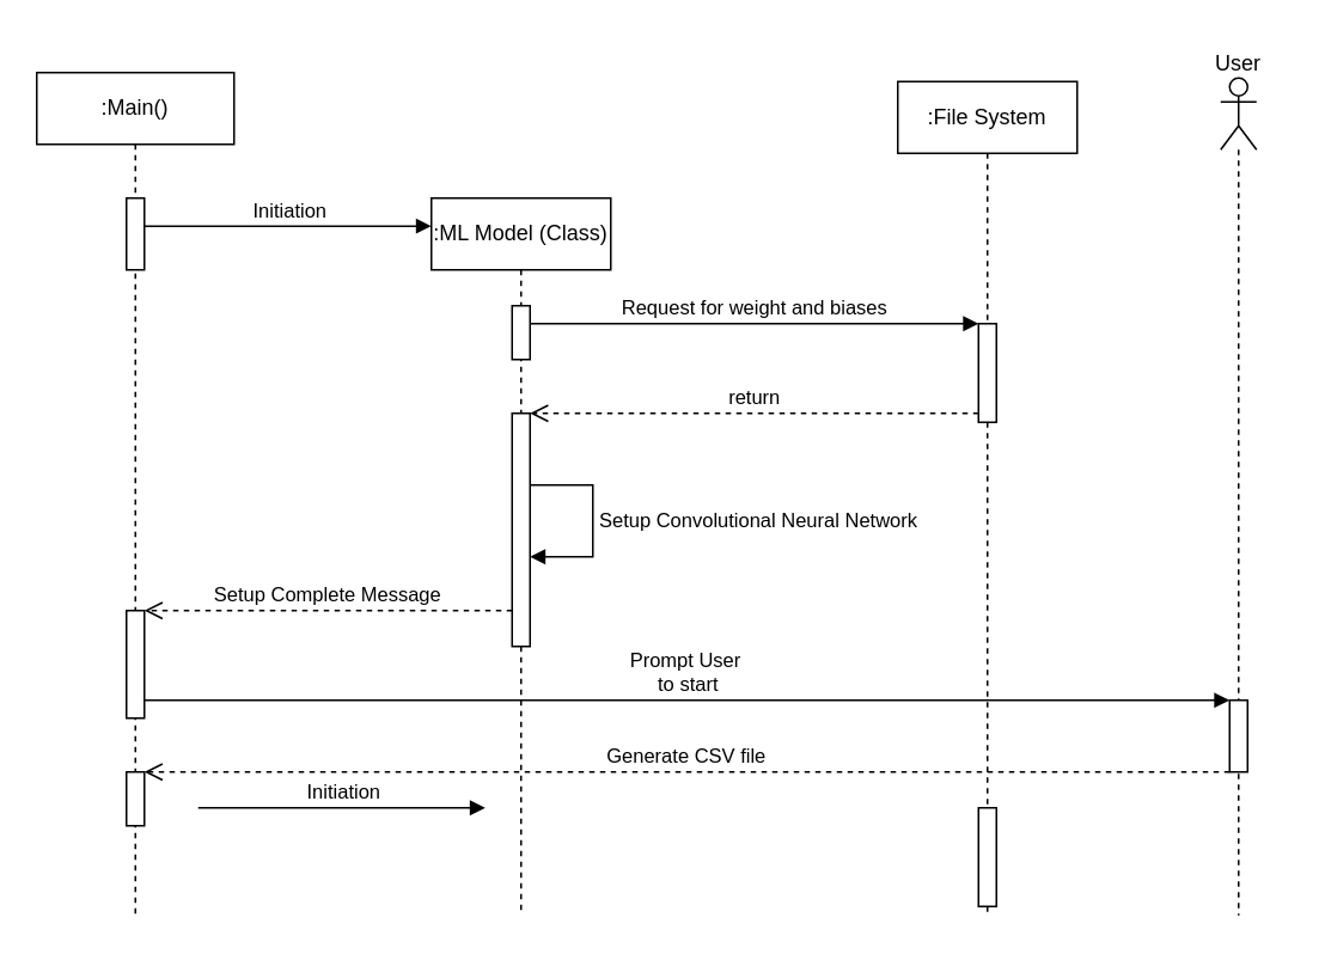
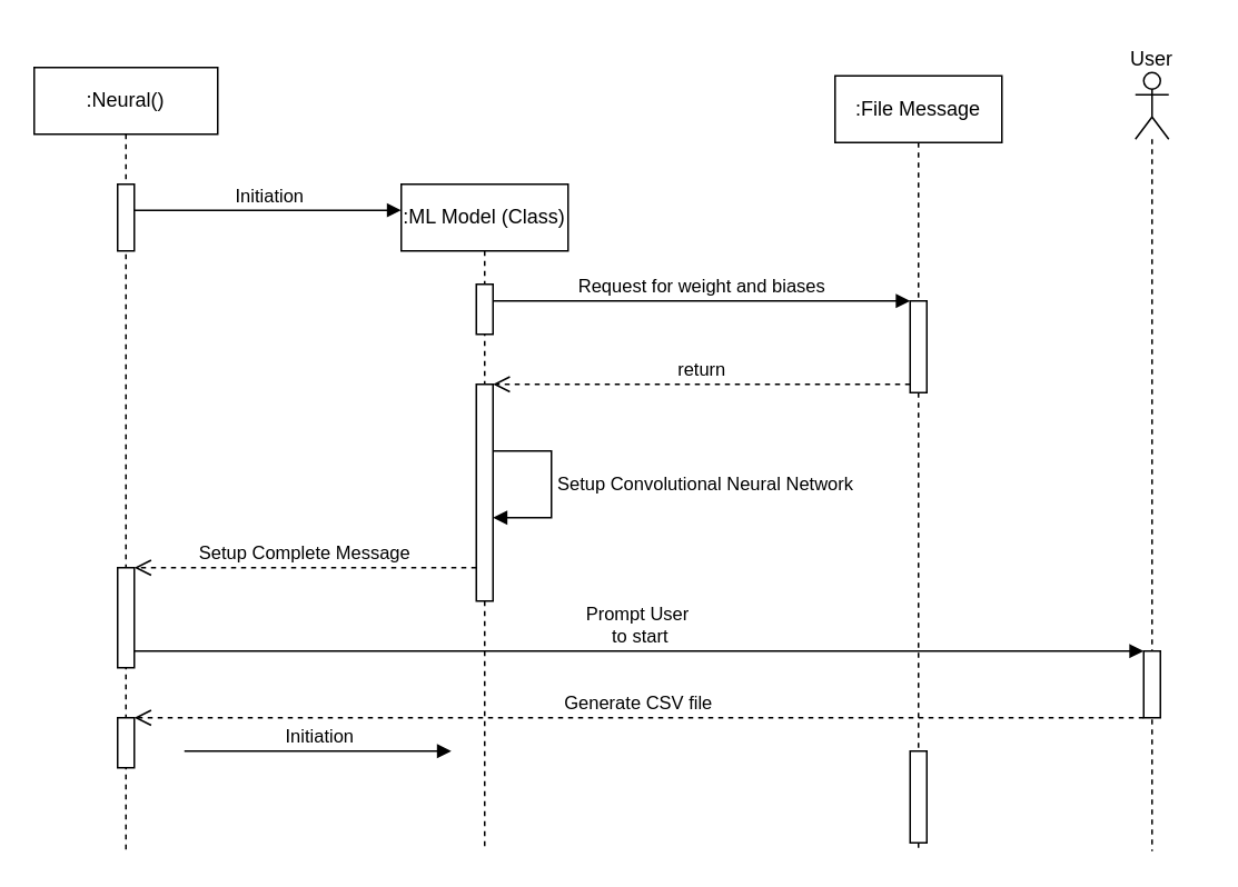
  <mxCell id="0" />
  <mxCell id="1" parent="0" />
  <mxCell id="2" value=":ML Model (Class)" style="shape=umlLifeline;perimeter=lifelinePerimeter;whiteSpace=wrap;html=1;container=0;dropTarget=0;collapsible=0;recursiveResize=0;outlineConnect=0;portConstraint=eastwest;newEdgeStyle={&quot;edgeStyle&quot;:&quot;elbowEdgeStyle&quot;,&quot;elbow&quot;:&quot;vertical&quot;,&quot;curved&quot;:0,&quot;rounded&quot;:0};" parent="1" vertex="1"><mxGeometry x="240" y="110" width="100" height="400" as="geometry" /></mxCell>
  <mxCell id="3" value="" style="html=1;points=[];perimeter=orthogonalPerimeter;outlineConnect=0;targetShapes=umlLifeline;portConstraint=eastwest;newEdgeStyle={&quot;edgeStyle&quot;:&quot;elbowEdgeStyle&quot;,&quot;elbow&quot;:&quot;vertical&quot;,&quot;curved&quot;:0,&quot;rounded&quot;:0};" parent="2" vertex="1"><mxGeometry x="45" y="120" width="10" height="130" as="geometry" /></mxCell>
  <mxCell id="4" value="Setup Convolutional Neural Network" style="html=1;align=left;spacingLeft=2;endArrow=block;rounded=0;edgeStyle=orthogonalEdgeStyle;curved=0;rounded=0;" parent="2" edge="1"><mxGeometry relative="1" as="geometry"><mxPoint x="55" y="160" as="sourcePoint" /><Array as="points"><mxPoint x="90" y="160" /><mxPoint x="90" y="200" /></Array><mxPoint x="55" y="200" as="targetPoint" /></mxGeometry></mxCell>
  <mxCell id="5" value="" style="html=1;points=[];perimeter=orthogonalPerimeter;outlineConnect=0;targetShapes=umlLifeline;portConstraint=eastwest;newEdgeStyle={&quot;edgeStyle&quot;:&quot;elbowEdgeStyle&quot;,&quot;elbow&quot;:&quot;vertical&quot;,&quot;curved&quot;:0,&quot;rounded&quot;:0};" parent="2" vertex="1"><mxGeometry x="45" y="60" width="10" height="30" as="geometry" /></mxCell>
- <mxCell id="6" value=":File System" style="shape=umlLifeline;perimeter=lifelinePerimeter;whiteSpace=wrap;html=1;container=0;dropTarget=0;collapsible=0;recursiveResize=0;outlineConnect=0;portConstraint=eastwest;newEdgeStyle={&quot;edgeStyle&quot;:&quot;elbowEdgeStyle&quot;,&quot;elbow&quot;:&quot;vertical&quot;,&quot;curved&quot;:0,&quot;rounded&quot;:0};" parent="1" vertex="1"><mxGeometry x="500" y="45" width="100" height="465" as="geometry" /></mxCell>
+ <mxCell id="6" value=":File Message" style="shape=umlLifeline;perimeter=lifelinePerimeter;whiteSpace=wrap;html=1;container=0;dropTarget=0;collapsible=0;recursiveResize=0;outlineConnect=0;portConstraint=eastwest;newEdgeStyle={&quot;edgeStyle&quot;:&quot;elbowEdgeStyle&quot;,&quot;elbow&quot;:&quot;vertical&quot;,&quot;curved&quot;:0,&quot;rounded&quot;:0};" parent="1" vertex="1"><mxGeometry x="500" y="45" width="100" height="465" as="geometry" /></mxCell>
  <mxCell id="7" value="" style="html=1;points=[[0,0,0,0,5],[0,1,0,0,-5],[1,0,0,0,5],[1,1,0,0,-5]];perimeter=orthogonalPerimeter;outlineConnect=0;targetShapes=umlLifeline;portConstraint=eastwest;newEdgeStyle={&quot;curved&quot;:0,&quot;rounded&quot;:0};" parent="6" vertex="1"><mxGeometry x="45" y="135" width="10" height="55" as="geometry" /></mxCell>
  <mxCell id="8" value="" style="html=1;points=[[0,0,0,0,5],[0,1,0,0,-5],[1,0,0,0,5],[1,1,0,0,-5]];perimeter=orthogonalPerimeter;outlineConnect=0;targetShapes=umlLifeline;portConstraint=eastwest;newEdgeStyle={&quot;curved&quot;:0,&quot;rounded&quot;:0};" vertex="1" parent="6"><mxGeometry x="45" y="405" width="10" height="55" as="geometry" /></mxCell>
  <mxCell id="9" value="" style="shape=umlLifeline;perimeter=lifelinePerimeter;whiteSpace=wrap;html=1;container=1;dropTarget=0;collapsible=0;recursiveResize=0;outlineConnect=0;portConstraint=eastwest;newEdgeStyle={&quot;curved&quot;:0,&quot;rounded&quot;:0};participant=umlActor;" parent="1" vertex="1"><mxGeometry x="680" y="43" width="20" height="467" as="geometry" /></mxCell>
  <mxCell id="10" value="" style="html=1;points=[];perimeter=orthogonalPerimeter;outlineConnect=0;targetShapes=umlLifeline;portConstraint=eastwest;newEdgeStyle={&quot;edgeStyle&quot;:&quot;elbowEdgeStyle&quot;,&quot;elbow&quot;:&quot;vertical&quot;,&quot;curved&quot;:0,&quot;rounded&quot;:0};" parent="9" vertex="1"><mxGeometry x="5" y="347" width="10" height="40" as="geometry" /></mxCell>
- <mxCell id="11" value=":Main()" style="shape=umlLifeline;perimeter=lifelinePerimeter;whiteSpace=wrap;html=1;container=0;dropTarget=0;collapsible=0;recursiveResize=0;outlineConnect=0;portConstraint=eastwest;newEdgeStyle={&quot;edgeStyle&quot;:&quot;elbowEdgeStyle&quot;,&quot;elbow&quot;:&quot;vertical&quot;,&quot;curved&quot;:0,&quot;rounded&quot;:0};" parent="1" vertex="1"><mxGeometry x="20" y="40" width="110" height="470" as="geometry" /></mxCell>
+ <mxCell id="11" value=":Neural()" style="shape=umlLifeline;perimeter=lifelinePerimeter;whiteSpace=wrap;html=1;container=0;dropTarget=0;collapsible=0;recursiveResize=0;outlineConnect=0;portConstraint=eastwest;newEdgeStyle={&quot;edgeStyle&quot;:&quot;elbowEdgeStyle&quot;,&quot;elbow&quot;:&quot;vertical&quot;,&quot;curved&quot;:0,&quot;rounded&quot;:0};" parent="1" vertex="1"><mxGeometry x="20" y="40" width="110" height="470" as="geometry" /></mxCell>
  <mxCell id="12" value="" style="html=1;points=[];perimeter=orthogonalPerimeter;outlineConnect=0;targetShapes=umlLifeline;portConstraint=eastwest;newEdgeStyle={&quot;edgeStyle&quot;:&quot;elbowEdgeStyle&quot;,&quot;elbow&quot;:&quot;vertical&quot;,&quot;curved&quot;:0,&quot;rounded&quot;:0};" parent="11" vertex="1"><mxGeometry x="50" y="70" width="10" height="40" as="geometry" /></mxCell>
  <mxCell id="13" value="" style="html=1;points=[];perimeter=orthogonalPerimeter;outlineConnect=0;targetShapes=umlLifeline;portConstraint=eastwest;newEdgeStyle={&quot;edgeStyle&quot;:&quot;elbowEdgeStyle&quot;,&quot;elbow&quot;:&quot;vertical&quot;,&quot;curved&quot;:0,&quot;rounded&quot;:0};" parent="11" vertex="1"><mxGeometry x="50" y="300" width="10" height="60" as="geometry" /></mxCell>
  <mxCell id="14" value="" style="html=1;points=[];perimeter=orthogonalPerimeter;outlineConnect=0;targetShapes=umlLifeline;portConstraint=eastwest;newEdgeStyle={&quot;edgeStyle&quot;:&quot;elbowEdgeStyle&quot;,&quot;elbow&quot;:&quot;vertical&quot;,&quot;curved&quot;:0,&quot;rounded&quot;:0};" parent="11" vertex="1"><mxGeometry x="50" y="390" width="10" height="30" as="geometry" /></mxCell>
  <mxCell id="15" value="Initiation" style="html=1;verticalAlign=bottom;endArrow=block;curved=0;rounded=0;entryX=0;entryY=0.039;entryDx=0;entryDy=0;entryPerimeter=0;" parent="1" source="12" target="2" edge="1"><mxGeometry x="0.007" width="80" relative="1" as="geometry"><mxPoint x="190" y="120" as="sourcePoint" /><mxPoint x="270" y="120" as="targetPoint" /><mxPoint as="offset" /></mxGeometry></mxCell>
  <mxCell id="16" value="Request for weight and biases" style="html=1;verticalAlign=bottom;endArrow=block;curved=0;rounded=0;" parent="1" edge="1" target="7"><mxGeometry relative="1" as="geometry"><mxPoint x="295" y="180" as="sourcePoint" /><mxPoint x="555" y="180" as="targetPoint" /></mxGeometry></mxCell>
  <mxCell id="17" value="return" style="html=1;verticalAlign=bottom;endArrow=open;dashed=1;endSize=8;curved=0;rounded=0;exitX=0;exitY=1;exitDx=0;exitDy=-5;" parent="1" source="7" target="3" edge="1"><mxGeometry relative="1" as="geometry"><mxPoint x="390" y="250" as="targetPoint" /></mxGeometry></mxCell>
  <mxCell id="18" value="User" style="text;strokeColor=none;align=center;fillColor=none;html=1;verticalAlign=middle;whiteSpace=wrap;rounded=0;" parent="1" vertex="1"><mxGeometry x="660" y="20" width="60" height="30" as="geometry" /></mxCell>
  <mxCell id="19" value="Setup Complete Message" style="html=1;verticalAlign=bottom;endArrow=open;dashed=1;endSize=8;curved=0;rounded=0;" parent="1" source="3" target="13" edge="1"><mxGeometry relative="1" as="geometry"><mxPoint x="345" y="350" as="sourcePoint" /><mxPoint x="155" y="350" as="targetPoint" /></mxGeometry></mxCell>
  <mxCell id="20" value="Prompt User&amp;nbsp;&lt;br&gt;to start" style="html=1;verticalAlign=bottom;endArrow=block;curved=0;rounded=0;" parent="1" source="13" target="10" edge="1"><mxGeometry width="80" relative="1" as="geometry"><mxPoint x="75" y="395" as="sourcePoint" /><mxPoint x="190" y="395" as="targetPoint" /></mxGeometry></mxCell>
  <mxCell id="21" value="Generate CSV file" style="html=1;verticalAlign=bottom;endArrow=open;dashed=1;endSize=8;curved=0;rounded=0;" parent="1" source="10" target="14" edge="1"><mxGeometry relative="1" as="geometry"><mxPoint x="180" y="440" as="sourcePoint" /><mxPoint x="100" y="440" as="targetPoint" /><Array as="points"><mxPoint x="150" y="430" /></Array></mxGeometry></mxCell>
  <mxCell id="22" value="Initiation" style="html=1;verticalAlign=bottom;endArrow=block;curved=0;rounded=0;entryX=0;entryY=0.039;entryDx=0;entryDy=0;entryPerimeter=0;" edge="1" parent="1"><mxGeometry x="0.007" width="80" relative="1" as="geometry"><mxPoint x="110" y="450" as="sourcePoint" /><mxPoint x="270" y="450" as="targetPoint" /><mxPoint as="offset" /></mxGeometry></mxCell>
